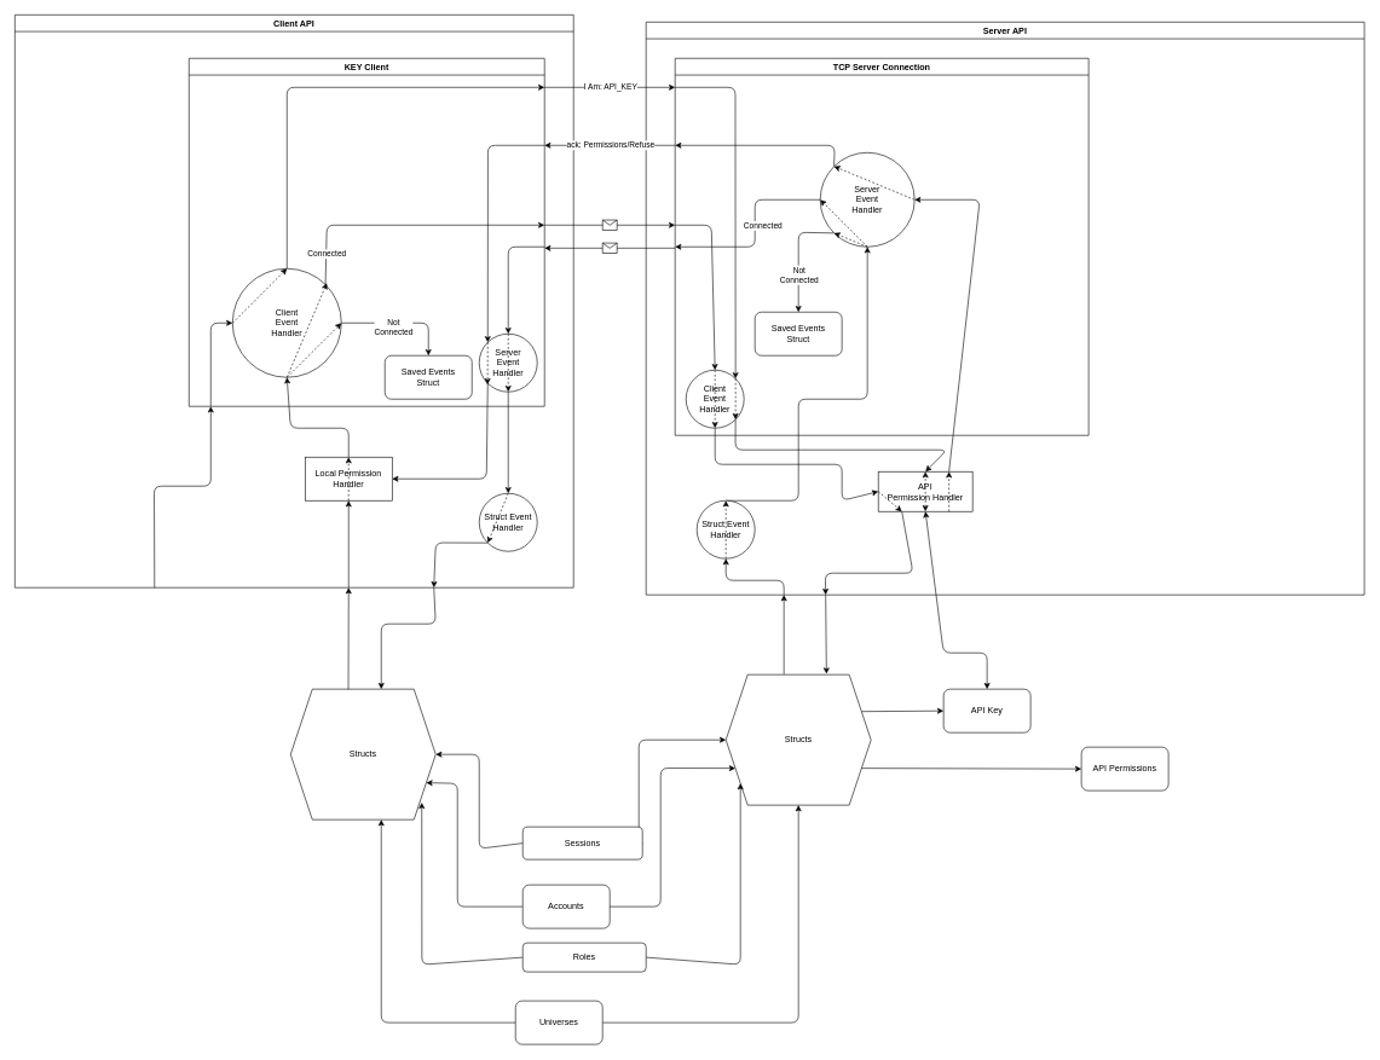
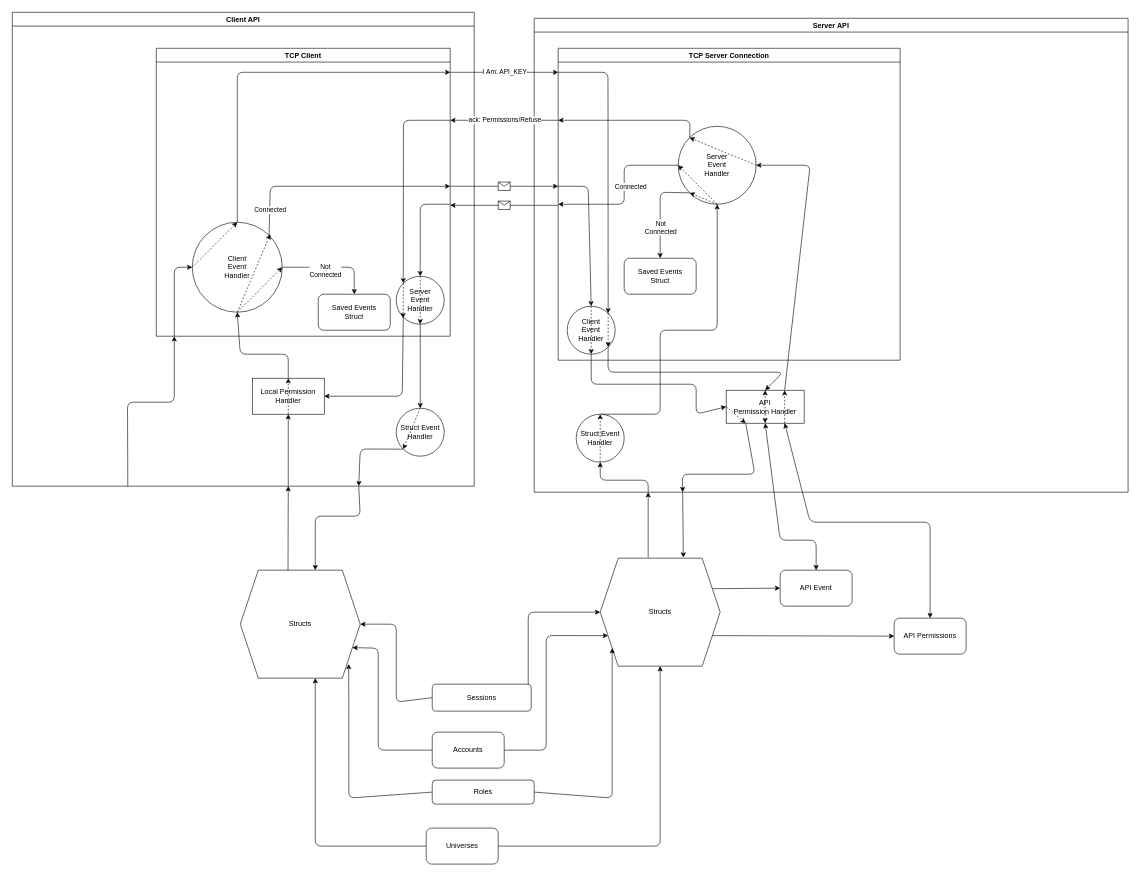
  <mxCell id="0" />
  <mxCell id="1" parent="0" />
  <mxCell id="2" style="edgeStyle=none;html=1;exitX=0.75;exitY=1;exitDx=0;exitDy=0;entryX=0.625;entryY=0;entryDx=0;entryDy=0;" parent="1" source="3" target="49" edge="1"><mxGeometry relative="1" as="geometry"><Array as="points"><mxPoint x="600" y="860" /><mxPoint x="525" y="860" /></Array></mxGeometry></mxCell>
  <mxCell id="3" value="Client API" style="swimlane;whiteSpace=wrap;html=1;" parent="1" vertex="1"><mxGeometry x="20" y="20" width="770" height="790" as="geometry" /></mxCell>
- <mxCell id="4" value="KEY Client" style="swimlane;whiteSpace=wrap;html=1;" parent="3" vertex="1"><mxGeometry x="240" y="60" width="490" height="480" as="geometry" /></mxCell>
+ <mxCell id="4" value="TCP Client" style="swimlane;whiteSpace=wrap;html=1;" parent="3" vertex="1"><mxGeometry x="240" y="60" width="490" height="480" as="geometry" /></mxCell>
  <mxCell id="5" style="edgeStyle=none;html=1;entryX=0.5;entryY=0;entryDx=0;entryDy=0;exitX=1;exitY=0.5;exitDx=0;exitDy=0;" parent="4" source="7" target="14" edge="1"><mxGeometry relative="1" as="geometry"><Array as="points"><mxPoint x="260" y="365" /><mxPoint x="330" y="365" /></Array><mxPoint x="309.12" y="414.4" as="targetPoint" /></mxGeometry></mxCell>
  <mxCell id="6" value="Not&lt;br&gt;Connected" style="edgeLabel;html=1;align=center;verticalAlign=middle;resizable=0;points=[];" parent="5" vertex="1" connectable="0"><mxGeometry x="-0.23" relative="1" as="geometry"><mxPoint x="7" y="5" as="offset" /></mxGeometry></mxCell>
  <mxCell id="7" value="Client&lt;br&gt;Event&lt;br&gt;Handler" style="ellipse;whiteSpace=wrap;html=1;aspect=fixed;" parent="4" vertex="1"><mxGeometry x="60" y="290" width="150" height="150" as="geometry" /></mxCell>
  <mxCell id="8" value="" style="endArrow=classic;html=1;entryX=0.5;entryY=0;entryDx=0;entryDy=0;" parent="4" target="9" edge="1"><mxGeometry width="50" height="50" relative="1" as="geometry"><mxPoint x="490" y="260" as="sourcePoint" /><mxPoint x="480" y="290" as="targetPoint" /><Array as="points"><mxPoint x="440" y="260" /></Array></mxGeometry></mxCell>
  <mxCell id="9" value="Server&lt;br&gt;Event&lt;br&gt;Handler" style="ellipse;whiteSpace=wrap;html=1;aspect=fixed;" parent="4" vertex="1"><mxGeometry x="400" y="380" width="80" height="80" as="geometry" /></mxCell>
  <mxCell id="10" style="edgeStyle=none;html=1;exitX=1;exitY=0.25;exitDx=0;exitDy=0;entryX=0;entryY=0;entryDx=0;entryDy=0;" parent="4" source="4" target="9" edge="1"><mxGeometry relative="1" as="geometry"><Array as="points"><mxPoint x="412" y="120" /></Array></mxGeometry></mxCell>
  <mxCell id="11" style="edgeStyle=none;html=1;entryX=0;entryY=0.5;entryDx=0;entryDy=0;" parent="4" target="7" edge="1"><mxGeometry relative="1" as="geometry"><mxPoint x="30" y="480" as="sourcePoint" /><Array as="points"><mxPoint x="30" y="365" /></Array></mxGeometry></mxCell>
  <mxCell id="12" style="edgeStyle=none;html=1;exitX=0;exitY=0.5;exitDx=0;exitDy=0;entryX=0.5;entryY=0;entryDx=0;entryDy=0;dashed=1;" parent="4" source="7" target="7" edge="1"><mxGeometry relative="1" as="geometry" /></mxCell>
  <mxCell id="13" style="edgeStyle=none;html=1;exitX=0.5;exitY=1;exitDx=0;exitDy=0;entryX=1;entryY=0.5;entryDx=0;entryDy=0;dashed=1;" parent="4" source="7" target="7" edge="1"><mxGeometry relative="1" as="geometry" /></mxCell>
  <mxCell id="14" value="Saved Events&lt;br&gt;Struct" style="rounded=1;whiteSpace=wrap;html=1;" vertex="1" parent="4"><mxGeometry x="270" y="410" width="120" height="60" as="geometry" /></mxCell>
  <mxCell id="15" style="edgeStyle=none;html=1;entryX=0.5;entryY=1;entryDx=0;entryDy=0;exitX=0.5;exitY=0;exitDx=0;exitDy=0;" parent="3" source="16" target="7" edge="1"><mxGeometry relative="1" as="geometry"><mxPoint x="540" y="610" as="sourcePoint" /><Array as="points"><mxPoint x="460" y="570" /><mxPoint x="380" y="570" /></Array></mxGeometry></mxCell>
  <mxCell id="16" value="Local Permission Handler" style="rounded=0;whiteSpace=wrap;html=1;" parent="3" vertex="1"><mxGeometry x="400" y="610" width="120" height="60" as="geometry" /></mxCell>
  <mxCell id="17" style="edgeStyle=none;html=1;exitX=0.5;exitY=1;exitDx=0;exitDy=0;entryX=0.5;entryY=0;entryDx=0;entryDy=0;dashed=1;" parent="3" source="16" target="16" edge="1"><mxGeometry relative="1" as="geometry" /></mxCell>
  <mxCell id="18" style="edgeStyle=none;html=1;exitX=0;exitY=1;exitDx=0;exitDy=0;entryX=0.75;entryY=1;entryDx=0;entryDy=0;" parent="3" source="19" target="3" edge="1"><mxGeometry relative="1" as="geometry"><Array as="points"><mxPoint x="580" y="728" /></Array></mxGeometry></mxCell>
  <mxCell id="19" value="Struct Event&lt;br&gt;Handler" style="ellipse;whiteSpace=wrap;html=1;aspect=fixed;" parent="3" vertex="1"><mxGeometry x="640" y="660" width="80" height="80" as="geometry" /></mxCell>
  <mxCell id="20" style="edgeStyle=none;html=1;exitX=0.5;exitY=1;exitDx=0;exitDy=0;" parent="3" source="9" target="19" edge="1"><mxGeometry relative="1" as="geometry" /></mxCell>
  <mxCell id="21" style="edgeStyle=none;html=1;exitX=0;exitY=1;exitDx=0;exitDy=0;" parent="3" source="9" target="16" edge="1"><mxGeometry relative="1" as="geometry"><Array as="points"><mxPoint x="650" y="640" /></Array></mxGeometry></mxCell>
  <mxCell id="22" style="edgeStyle=none;html=1;exitX=0.25;exitY=1;exitDx=0;exitDy=0;" parent="3" source="3" edge="1"><mxGeometry relative="1" as="geometry"><mxPoint x="270" y="540" as="targetPoint" /><Array as="points"><mxPoint x="192" y="650" /><mxPoint x="270" y="650" /></Array></mxGeometry></mxCell>
  <mxCell id="23" style="edgeStyle=none;html=1;exitX=0.5;exitY=0;exitDx=0;exitDy=0;entryX=0;entryY=1;entryDx=0;entryDy=0;dashed=1;" parent="3" source="19" target="19" edge="1"><mxGeometry relative="1" as="geometry" /></mxCell>
  <mxCell id="24" style="edgeStyle=none;html=1;exitX=0.25;exitY=1;exitDx=0;exitDy=0;entryX=0.693;entryY=-0.006;entryDx=0;entryDy=0;entryPerimeter=0;" parent="1" source="25" target="53" edge="1"><mxGeometry relative="1" as="geometry" /></mxCell>
  <mxCell id="25" value="Server API" style="swimlane;whiteSpace=wrap;html=1;" parent="1" vertex="1"><mxGeometry x="890" y="30" width="990" height="790" as="geometry" /></mxCell>
  <mxCell id="26" value="TCP Server Connection" style="swimlane;whiteSpace=wrap;html=1;" parent="25" vertex="1"><mxGeometry x="40" y="50" width="570" height="520" as="geometry" /></mxCell>
  <mxCell id="27" style="edgeStyle=none;html=1;exitX=0;exitY=0;exitDx=0;exitDy=0;" parent="26" source="30" edge="1"><mxGeometry relative="1" as="geometry"><mxPoint y="120" as="targetPoint" /><Array as="points"><mxPoint x="220" y="120" /></Array></mxGeometry></mxCell>
  <mxCell id="28" style="edgeStyle=none;html=1;exitX=0;exitY=1;exitDx=0;exitDy=0;entryX=0.5;entryY=0;entryDx=0;entryDy=0;" parent="26" source="30" target="37" edge="1"><mxGeometry relative="1" as="geometry"><Array as="points"><mxPoint x="170" y="240" /></Array><mxPoint x="170" y="330" as="targetPoint" /></mxGeometry></mxCell>
  <mxCell id="29" value="Not&lt;br&gt;Connected" style="edgeLabel;html=1;align=center;verticalAlign=middle;resizable=0;points=[];" parent="28" vertex="1" connectable="0"><mxGeometry x="-0.24" y="-1" relative="1" as="geometry"><mxPoint x="1" y="48" as="offset" /></mxGeometry></mxCell>
  <mxCell id="30" value="Server&lt;br&gt;Event&lt;br&gt;Handler" style="ellipse;whiteSpace=wrap;html=1;aspect=fixed;" parent="26" vertex="1"><mxGeometry x="200" y="130" width="130" height="130" as="geometry" /></mxCell>
  <mxCell id="31" value="Client&lt;br&gt;Event&lt;br&gt;Handler" style="ellipse;whiteSpace=wrap;html=1;aspect=fixed;" parent="26" vertex="1"><mxGeometry x="15" y="430" width="80" height="80" as="geometry" /></mxCell>
  <mxCell id="32" style="edgeStyle=none;html=1;exitX=0.5;exitY=0;exitDx=0;exitDy=0;entryX=0.5;entryY=1;entryDx=0;entryDy=0;dashed=1;" parent="26" source="31" target="31" edge="1"><mxGeometry relative="1" as="geometry" /></mxCell>
  <mxCell id="33" style="edgeStyle=none;html=1;exitX=1;exitY=0.5;exitDx=0;exitDy=0;entryX=0;entryY=0;entryDx=0;entryDy=0;dashed=1;" parent="26" source="30" target="30" edge="1"><mxGeometry relative="1" as="geometry" /></mxCell>
  <mxCell id="34" style="edgeStyle=none;html=1;exitX=0.5;exitY=1;exitDx=0;exitDy=0;entryX=0;entryY=0.5;entryDx=0;entryDy=0;dashed=1;" parent="26" source="30" target="30" edge="1"><mxGeometry relative="1" as="geometry" /></mxCell>
  <mxCell id="35" style="edgeStyle=none;html=1;exitX=0.5;exitY=1;exitDx=0;exitDy=0;entryX=0;entryY=1;entryDx=0;entryDy=0;dashed=1;" parent="26" source="30" target="30" edge="1"><mxGeometry relative="1" as="geometry" /></mxCell>
  <mxCell id="36" style="edgeStyle=none;html=1;exitX=1;exitY=0;exitDx=0;exitDy=0;entryX=1;entryY=1;entryDx=0;entryDy=0;dashed=1;" parent="26" source="31" target="31" edge="1"><mxGeometry relative="1" as="geometry" /></mxCell>
  <mxCell id="37" value="Saved Events&lt;br&gt;Struct" style="rounded=1;whiteSpace=wrap;html=1;" vertex="1" parent="26"><mxGeometry x="110" y="350" width="120" height="60" as="geometry" /></mxCell>
  <mxCell id="38" style="edgeStyle=none;html=1;exitX=0.25;exitY=1;exitDx=0;exitDy=0;entryX=0.25;entryY=1;entryDx=0;entryDy=0;" parent="25" source="40" target="25" edge="1"><mxGeometry relative="1" as="geometry"><Array as="points"><mxPoint x="368" y="760" /><mxPoint x="247" y="760" /></Array></mxGeometry></mxCell>
  <mxCell id="39" style="edgeStyle=none;html=1;exitX=0.75;exitY=0;exitDx=0;exitDy=0;entryX=1;entryY=0.5;entryDx=0;entryDy=0;" parent="25" source="40" target="30" edge="1"><mxGeometry relative="1" as="geometry"><Array as="points"><mxPoint x="460" y="245" /></Array></mxGeometry></mxCell>
  <mxCell id="40" value="API&lt;br&gt;Permission Handler" style="rounded=0;whiteSpace=wrap;html=1;" parent="25" vertex="1"><mxGeometry x="320" y="620" width="130" height="55" as="geometry" /></mxCell>
  <mxCell id="41" style="edgeStyle=none;html=1;exitX=0.5;exitY=1;exitDx=0;exitDy=0;entryX=0;entryY=0.5;entryDx=0;entryDy=0;" parent="25" source="31" target="40" edge="1"><mxGeometry relative="1" as="geometry"><Array as="points"><mxPoint x="95" y="610" /><mxPoint x="270" y="610" /><mxPoint x="270" y="660" /></Array></mxGeometry></mxCell>
  <mxCell id="42" style="edgeStyle=none;html=1;exitX=0.5;exitY=0;exitDx=0;exitDy=0;entryX=0.5;entryY=1;entryDx=0;entryDy=0;" parent="25" source="43" target="30" edge="1"><mxGeometry relative="1" as="geometry"><Array as="points"><mxPoint x="210" y="660" /><mxPoint x="210" y="520" /><mxPoint x="305" y="520" /></Array></mxGeometry></mxCell>
  <mxCell id="43" value="Struct Event&lt;br&gt;Handler" style="ellipse;whiteSpace=wrap;html=1;aspect=fixed;" parent="25" vertex="1"><mxGeometry x="70" y="660" width="80" height="80" as="geometry" /></mxCell>
  <mxCell id="44" style="edgeStyle=none;html=1;exitX=0.5;exitY=1;exitDx=0;exitDy=0;entryX=0.5;entryY=0;entryDx=0;entryDy=0;dashed=1;" parent="25" source="43" target="43" edge="1"><mxGeometry relative="1" as="geometry" /></mxCell>
  <mxCell id="45" style="edgeStyle=none;html=1;exitX=0;exitY=0.5;exitDx=0;exitDy=0;entryX=0.25;entryY=1;entryDx=0;entryDy=0;dashed=1;" parent="25" source="40" target="40" edge="1"><mxGeometry relative="1" as="geometry" /></mxCell>
  <mxCell id="46" style="edgeStyle=none;html=1;exitX=0.5;exitY=1;exitDx=0;exitDy=0;entryX=0.5;entryY=0;entryDx=0;entryDy=0;dashed=1;endArrow=classic;startArrow=classic;" parent="25" source="40" target="40" edge="1"><mxGeometry relative="1" as="geometry" /></mxCell>
  <mxCell id="47" style="edgeStyle=none;html=1;exitX=0.75;exitY=1;exitDx=0;exitDy=0;entryX=0.75;entryY=0;entryDx=0;entryDy=0;dashed=1;" parent="25" source="40" target="40" edge="1"><mxGeometry relative="1" as="geometry" /></mxCell>
  <mxCell id="48" style="edgeStyle=none;html=1;exitX=1;exitY=1;exitDx=0;exitDy=0;entryX=0.5;entryY=0;entryDx=0;entryDy=0;" parent="25" source="31" target="40" edge="1"><mxGeometry relative="1" as="geometry"><Array as="points"><mxPoint x="123" y="590" /><mxPoint x="415" y="590" /></Array></mxGeometry></mxCell>
  <mxCell id="49" value="Structs" style="shape=hexagon;perimeter=hexagonPerimeter2;whiteSpace=wrap;html=1;fixedSize=1;size=30;" parent="1" vertex="1"><mxGeometry x="400" y="950" width="200" height="180" as="geometry" /></mxCell>
  <mxCell id="50" style="edgeStyle=none;html=1;exitX=1;exitY=0.25;exitDx=0;exitDy=0;entryX=0;entryY=0.5;entryDx=0;entryDy=0;" parent="1" source="53" target="54" edge="1"><mxGeometry relative="1" as="geometry" /></mxCell>
  <mxCell id="51" style="edgeStyle=none;html=1;exitX=1;exitY=0.75;exitDx=0;exitDy=0;entryX=0;entryY=0.5;entryDx=0;entryDy=0;" parent="1" source="53" target="55" edge="1"><mxGeometry relative="1" as="geometry" /></mxCell>
  <mxCell id="52" style="edgeStyle=none;html=1;exitX=0.4;exitY=-0.003;exitDx=0;exitDy=0;exitPerimeter=0;" parent="1" source="53" edge="1"><mxGeometry relative="1" as="geometry"><mxPoint x="1080" y="820" as="targetPoint" /></mxGeometry></mxCell>
  <mxCell id="53" value="Structs" style="shape=hexagon;perimeter=hexagonPerimeter2;whiteSpace=wrap;html=1;fixedSize=1;size=30;" parent="1" vertex="1"><mxGeometry x="1000" y="930" width="200" height="180" as="geometry" /></mxCell>
- <mxCell id="54" value="API Key" style="rounded=1;whiteSpace=wrap;html=1;" parent="1" vertex="1"><mxGeometry x="1300" y="950" width="120" height="60" as="geometry" /></mxCell>
+ <mxCell id="54" value="API Event" style="rounded=1;whiteSpace=wrap;html=1;" parent="1" vertex="1"><mxGeometry x="1300" y="950" width="120" height="60" as="geometry" /></mxCell>
  <mxCell id="55" value="API Permissions" style="rounded=1;whiteSpace=wrap;html=1;" parent="1" vertex="1"><mxGeometry x="1490" y="1030" width="120" height="60" as="geometry" /></mxCell>
  <mxCell id="56" value="" style="endArrow=classic;html=1;" parent="1" edge="1"><mxGeometry width="50" height="50" relative="1" as="geometry"><mxPoint x="750" y="120" as="sourcePoint" /><mxPoint x="930" y="120" as="targetPoint" /></mxGeometry></mxCell>
  <mxCell id="57" value="I Am: API_KEY" style="edgeLabel;html=1;align=center;verticalAlign=middle;resizable=0;points=[];" parent="56" vertex="1" connectable="0"><mxGeometry x="-0.169" y="1" relative="1" as="geometry"><mxPoint x="15" as="offset" /></mxGeometry></mxCell>
  <mxCell id="58" style="edgeStyle=none;html=1;entryX=1;entryY=0.25;entryDx=0;entryDy=0;" parent="1" target="4" edge="1"><mxGeometry relative="1" as="geometry"><mxPoint x="930" y="200" as="sourcePoint" /></mxGeometry></mxCell>
  <mxCell id="59" value="ack: Permissions/Refuse" style="edgeLabel;html=1;align=center;verticalAlign=middle;resizable=0;points=[];" parent="58" vertex="1" connectable="0"><mxGeometry x="0.333" y="-1" relative="1" as="geometry"><mxPoint x="30" as="offset" /></mxGeometry></mxCell>
  <mxCell id="60" value="" style="edgeStyle=none;html=1;exitX=0;exitY=0.5;exitDx=0;exitDy=0;entryX=1;entryY=0.75;entryDx=0;entryDy=0;" parent="1" source="62" target="49" edge="1"><mxGeometry x="-0.619" y="69" relative="1" as="geometry"><Array as="points"><mxPoint x="630" y="1250" /><mxPoint x="630" y="1080" /></Array><mxPoint as="offset" /></mxGeometry></mxCell>
  <mxCell id="61" style="edgeStyle=none;html=1;exitX=1;exitY=0.5;exitDx=0;exitDy=0;entryX=0;entryY=0.75;entryDx=0;entryDy=0;" parent="1" source="62" target="53" edge="1"><mxGeometry relative="1" as="geometry"><Array as="points"><mxPoint x="910" y="1250" /><mxPoint x="910" y="1059" /></Array></mxGeometry></mxCell>
  <mxCell id="62" value="Accounts" style="rounded=1;whiteSpace=wrap;html=1;" parent="1" vertex="1"><mxGeometry x="720" y="1220" width="120" height="60" as="geometry" /></mxCell>
  <mxCell id="63" style="edgeStyle=none;html=1;exitX=0;exitY=0.5;exitDx=0;exitDy=0;entryX=0.904;entryY=0.869;entryDx=0;entryDy=0;entryPerimeter=0;" parent="1" source="65" target="49" edge="1"><mxGeometry relative="1" as="geometry"><Array as="points"><mxPoint x="581" y="1330" /></Array></mxGeometry></mxCell>
  <mxCell id="64" style="edgeStyle=none;html=1;exitX=1;exitY=0.5;exitDx=0;exitDy=0;entryX=0.1;entryY=0.833;entryDx=0;entryDy=0;entryPerimeter=0;" parent="1" source="65" target="53" edge="1"><mxGeometry relative="1" as="geometry"><Array as="points"><mxPoint x="1020" y="1330" /></Array></mxGeometry></mxCell>
  <mxCell id="65" value="Roles" style="rounded=1;whiteSpace=wrap;html=1;" parent="1" vertex="1"><mxGeometry x="720" y="1300" width="170" height="40" as="geometry" /></mxCell>
  <mxCell id="66" style="edgeStyle=none;html=1;exitX=0;exitY=0.5;exitDx=0;exitDy=0;entryX=0.625;entryY=1;entryDx=0;entryDy=0;" parent="1" source="68" target="49" edge="1"><mxGeometry relative="1" as="geometry"><Array as="points"><mxPoint x="525" y="1410" /></Array></mxGeometry></mxCell>
  <mxCell id="67" style="edgeStyle=none;html=1;exitX=1;exitY=0.5;exitDx=0;exitDy=0;" parent="1" source="68" target="53" edge="1"><mxGeometry relative="1" as="geometry"><Array as="points"><mxPoint x="1100" y="1410" /></Array></mxGeometry></mxCell>
  <mxCell id="68" value="Universes" style="rounded=1;whiteSpace=wrap;html=1;" parent="1" vertex="1"><mxGeometry x="710" y="1380" width="120" height="60" as="geometry" /></mxCell>
  <mxCell id="69" style="edgeStyle=none;html=1;exitX=0;exitY=0.5;exitDx=0;exitDy=0;entryX=1;entryY=0.5;entryDx=0;entryDy=0;" parent="1" source="71" target="49" edge="1"><mxGeometry relative="1" as="geometry"><Array as="points"><mxPoint x="660" y="1170" /><mxPoint x="660" y="1040" /></Array></mxGeometry></mxCell>
  <mxCell id="70" style="edgeStyle=none;html=1;exitX=1;exitY=0.5;exitDx=0;exitDy=0;entryX=0;entryY=0.5;entryDx=0;entryDy=0;" parent="1" source="71" target="53" edge="1"><mxGeometry relative="1" as="geometry"><Array as="points"><mxPoint x="880" y="1170" /><mxPoint x="880" y="1020" /></Array></mxGeometry></mxCell>
  <mxCell id="71" value="Sessions" style="rounded=1;whiteSpace=wrap;html=1;" parent="1" vertex="1"><mxGeometry x="720" y="1140" width="165" height="45" as="geometry" /></mxCell>
  <mxCell id="72" value="" style="endArrow=classic;html=1;" parent="1" edge="1"><mxGeometry relative="1" as="geometry"><mxPoint x="930" y="341.74" as="sourcePoint" /><mxPoint x="750" y="341.74" as="targetPoint" /></mxGeometry></mxCell>
  <mxCell id="73" value="" style="shape=message;html=1;outlineConnect=0;" parent="72" vertex="1"><mxGeometry width="20" height="14" relative="1" as="geometry"><mxPoint x="-10" y="-7" as="offset" /></mxGeometry></mxCell>
  <mxCell id="74" value="" style="endArrow=classic;html=1;" parent="1" edge="1"><mxGeometry relative="1" as="geometry"><mxPoint x="750" y="310" as="sourcePoint" /><mxPoint x="930" y="310" as="targetPoint" /></mxGeometry></mxCell>
  <mxCell id="75" value="" style="shape=message;html=1;outlineConnect=0;" parent="74" vertex="1"><mxGeometry width="20" height="14" relative="1" as="geometry"><mxPoint x="-10" y="-7" as="offset" /></mxGeometry></mxCell>
  <mxCell id="76" style="edgeStyle=none;html=1;exitX=0;exitY=0;exitDx=0;exitDy=0;dashed=1;" parent="1" source="9" edge="1"><mxGeometry relative="1" as="geometry"><mxPoint x="671.5" y="530" as="targetPoint" /></mxGeometry></mxCell>
  <mxCell id="77" style="edgeStyle=none;html=1;exitX=0.5;exitY=0;exitDx=0;exitDy=0;dashed=1;" parent="1" source="9" edge="1"><mxGeometry relative="1" as="geometry"><mxPoint x="700.018" y="540" as="targetPoint" /></mxGeometry></mxCell>
  <mxCell id="78" style="edgeStyle=none;html=1;exitX=0.5;exitY=0;exitDx=0;exitDy=0;entryX=0.5;entryY=0;entryDx=0;entryDy=0;" parent="1" target="31" edge="1"><mxGeometry relative="1" as="geometry"><mxPoint x="930" y="310" as="sourcePoint" /><Array as="points"><mxPoint x="980" y="310" /></Array></mxGeometry></mxCell>
  <mxCell id="79" style="edgeStyle=none;html=1;exitX=1;exitY=0;exitDx=0;exitDy=0;" parent="1" source="7" edge="1"><mxGeometry relative="1" as="geometry"><mxPoint x="750" y="310" as="targetPoint" /><Array as="points"><mxPoint x="450" y="310" /></Array></mxGeometry></mxCell>
  <mxCell id="80" value="Connected" style="edgeLabel;html=1;align=center;verticalAlign=middle;resizable=0;points=[];" parent="79" vertex="1" connectable="0"><mxGeometry x="-0.677" y="1" relative="1" as="geometry"><mxPoint x="1" y="20" as="offset" /></mxGeometry></mxCell>
  <mxCell id="81" style="edgeStyle=none;html=1;exitX=0;exitY=0.5;exitDx=0;exitDy=0;" parent="1" source="30" edge="1"><mxGeometry relative="1" as="geometry"><mxPoint x="930" y="340" as="targetPoint" /><Array as="points"><mxPoint x="1040" y="275" /><mxPoint x="1040" y="340" /></Array></mxGeometry></mxCell>
  <mxCell id="82" value="Connected" style="edgeLabel;html=1;align=center;verticalAlign=middle;resizable=0;points=[];" parent="81" vertex="1" connectable="0"><mxGeometry x="-0.267" y="-3" relative="1" as="geometry"><mxPoint x="13" y="28" as="offset" /></mxGeometry></mxCell>
  <mxCell id="83" style="edgeStyle=none;html=1;exitX=0.5;exitY=0;exitDx=0;exitDy=0;" parent="1" source="7" edge="1"><mxGeometry relative="1" as="geometry"><mxPoint x="750" y="120" as="targetPoint" /><Array as="points"><mxPoint x="395" y="120" /></Array></mxGeometry></mxCell>
  <mxCell id="84" style="edgeStyle=none;html=1;exitX=0.5;exitY=1;exitDx=0;exitDy=0;dashed=1;" parent="1" source="7" edge="1"><mxGeometry relative="1" as="geometry"><mxPoint x="450" y="390" as="targetPoint" /></mxGeometry></mxCell>
  <mxCell id="85" style="edgeStyle=none;html=1;entryX=0.5;entryY=1;entryDx=0;entryDy=0;" parent="1" target="43" edge="1"><mxGeometry relative="1" as="geometry"><mxPoint x="1080" y="820" as="sourcePoint" /><Array as="points"><mxPoint x="1080" y="800" /><mxPoint x="1000" y="800" /></Array></mxGeometry></mxCell>
  <mxCell id="86" style="edgeStyle=none;html=1;exitX=1;exitY=0;exitDx=0;exitDy=0;entryX=1;entryY=0;entryDx=0;entryDy=0;" parent="1" target="31" edge="1"><mxGeometry relative="1" as="geometry"><mxPoint x="930" y="120" as="sourcePoint" /><Array as="points"><mxPoint x="1013" y="120" /></Array></mxGeometry></mxCell>
  <mxCell id="87" value="" style="endArrow=classic;startArrow=classic;html=1;exitX=0.5;exitY=0;exitDx=0;exitDy=0;entryX=0.5;entryY=1;entryDx=0;entryDy=0;" parent="1" source="54" target="40" edge="1"><mxGeometry width="50" height="50" relative="1" as="geometry"><mxPoint x="1300" y="930" as="sourcePoint" /><mxPoint x="1350" y="880" as="targetPoint" /><Array as="points"><mxPoint x="1360" y="900" /><mxPoint x="1300" y="900" /></Array></mxGeometry></mxCell>
+ <mxCell id="88" value="" style="endArrow=classic;startArrow=classic;html=1;exitX=0.5;exitY=0;exitDx=0;exitDy=0;entryX=0.75;entryY=1;entryDx=0;entryDy=0;" parent="1" source="55" target="40" edge="1"><mxGeometry width="50" height="50" relative="1" as="geometry"><mxPoint x="1526.54" y="970" as="sourcePoint" /><mxPoint x="1480.002" y="750" as="targetPoint" /><Array as="points"><mxPoint x="1550" y="870" /><mxPoint x="1350" y="870" /></Array></mxGeometry></mxCell>
  <mxCell id="89" style="edgeStyle=none;html=1;exitX=0.398;exitY=0.003;exitDx=0;exitDy=0;exitPerimeter=0;" parent="1" source="49" edge="1"><mxGeometry relative="1" as="geometry"><mxPoint x="480" y="810" as="targetPoint" /><mxPoint x="475" y="950" as="sourcePoint" /></mxGeometry></mxCell>
  <mxCell id="90" style="edgeStyle=none;html=1;entryX=0.5;entryY=1;entryDx=0;entryDy=0;" parent="1" target="16" edge="1"><mxGeometry relative="1" as="geometry"><mxPoint x="480" y="810" as="sourcePoint" /></mxGeometry></mxCell>
